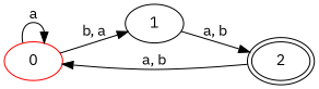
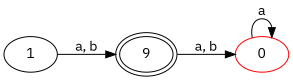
  digraph {
    fontname="IBM Plex Sans"
    rankdir=LR
    node [fontname="IBM Plex Sans"]
    edge [fontname="IBM Plex Sans"]
    n1 [color=red label=0]
    n2 [label=1]
-   n3 [label=2 peripheries=2]
+   n3 [label=9 peripheries=2]
    n1 -> n1 [label=a]
-   n1 -> n2 [label="b, a"]
    n2 -> n3 [label="a, b"]
    n3 -> n1 [label="a, b"]
  }
